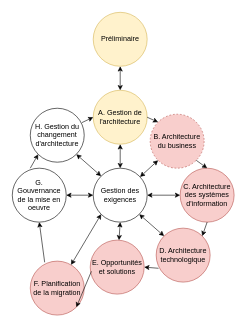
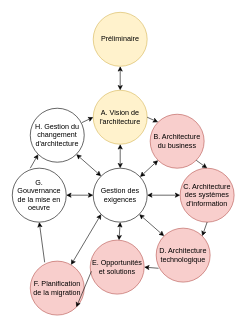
  <mxCell id="0" />
  <mxCell id="1" parent="0" />
  <mxCell id="2" value="Préliminaire" style="ellipse;whiteSpace=wrap;html=1;aspect=fixed;fillColor=#fff2cc;strokeColor=#d6b656;" parent="1" vertex="1"><mxGeometry x="155" y="20" width="90" height="90" as="geometry" /></mxCell>
- <mxCell id="3" value="A. Gestion de l'architecture " style="ellipse;whiteSpace=wrap;html=1;aspect=fixed;fillColor=#fff2cc;strokeColor=#d6b656;" parent="1" vertex="1"><mxGeometry x="155" y="150" width="90" height="90" as="geometry" /></mxCell>
- <mxCell id="4" value="B. Architecture du business" style="ellipse;whiteSpace=wrap;html=1;aspect=fixed;fillColor=#f8cecc;strokeColor=#b85450;dashed=1;" parent="1" vertex="1"><mxGeometry x="250" y="190" width="90" height="90" as="geometry" /></mxCell>
+ <mxCell id="3" value="A. Vision de l'architecture " style="ellipse;whiteSpace=wrap;html=1;aspect=fixed;fillColor=#fff2cc;strokeColor=#d6b656;" parent="1" vertex="1"><mxGeometry x="155" y="150" width="90" height="90" as="geometry" /></mxCell>
+ <mxCell id="4" value="B. Architecture du business" style="ellipse;whiteSpace=wrap;html=1;aspect=fixed;fillColor=#f8cecc;strokeColor=#b85450;" parent="1" vertex="1"><mxGeometry x="250" y="190" width="90" height="90" as="geometry" /></mxCell>
  <mxCell id="5" value="C. Architecture des systèmes d'information" style="ellipse;whiteSpace=wrap;html=1;aspect=fixed;fillColor=#f8cecc;strokeColor=#b85450;" parent="1" vertex="1"><mxGeometry x="300" y="280" width="90" height="90" as="geometry" /></mxCell>
  <mxCell id="6" value="D. Architecture technologique" style="ellipse;whiteSpace=wrap;html=1;aspect=fixed;fillColor=#f8cecc;strokeColor=#b85450;" parent="1" vertex="1"><mxGeometry x="260" y="380" width="90" height="90" as="geometry" /></mxCell>
  <mxCell id="7" value="&lt;div&gt;E. Opportunités et solutions&lt;/div&gt;" style="ellipse;whiteSpace=wrap;html=1;aspect=fixed;fillColor=#f8cecc;strokeColor=#b85450;" parent="1" vertex="1"><mxGeometry x="150" y="400" width="90" height="90" as="geometry" /></mxCell>
  <mxCell id="8" value="&lt;div&gt;F. Planification de la migration&lt;br&gt;&lt;/div&gt;" style="ellipse;whiteSpace=wrap;html=1;aspect=fixed;fillColor=#f8cecc;strokeColor=#b85450;" parent="1" vertex="1"><mxGeometry x="50" y="435" width="90" height="90" as="geometry" /></mxCell>
  <mxCell id="9" value="&lt;div&gt;G. Gouvernance de la mise en oeuvre&lt;br&gt;&lt;/div&gt;" style="ellipse;whiteSpace=wrap;html=1;aspect=fixed;" parent="1" vertex="1"><mxGeometry x="20" y="280" width="90" height="90" as="geometry" /></mxCell>
  <mxCell id="10" value="&lt;div&gt;H. Gestion du changement d'architecture&lt;br&gt;&lt;/div&gt;" style="ellipse;whiteSpace=wrap;html=1;aspect=fixed;" parent="1" vertex="1"><mxGeometry x="50" y="180" width="90" height="90" as="geometry" /></mxCell>
  <mxCell id="11" value="Gestion des exigences" style="ellipse;whiteSpace=wrap;html=1;aspect=fixed;" parent="1" vertex="1"><mxGeometry x="155" y="280" width="90" height="90" as="geometry" /></mxCell>
  <mxCell id="12" value="" style="endArrow=classic;startArrow=classic;html=1;rounded=0;entryX=0;entryY=1;entryDx=0;entryDy=0;" parent="1" source="11" target="4" edge="1"><mxGeometry width="50" height="50" relative="1" as="geometry"><mxPoint x="210" y="370" as="sourcePoint" /><mxPoint x="260" y="320" as="targetPoint" /></mxGeometry></mxCell>
  <mxCell id="13" value="" style="endArrow=classic;startArrow=classic;html=1;rounded=0;entryX=0;entryY=0.5;entryDx=0;entryDy=0;exitX=1;exitY=0.5;exitDx=0;exitDy=0;" parent="1" source="11" target="5" edge="1"><mxGeometry width="50" height="50" relative="1" as="geometry"><mxPoint x="245.233" y="307.007" as="sourcePoint" /><mxPoint x="283.18" y="276.82" as="targetPoint" /></mxGeometry></mxCell>
  <mxCell id="14" value="" style="endArrow=classic;startArrow=classic;html=1;rounded=0;entryX=0;entryY=0;entryDx=0;entryDy=0;exitX=1;exitY=1;exitDx=0;exitDy=0;" parent="1" source="11" target="6" edge="1"><mxGeometry width="50" height="50" relative="1" as="geometry"><mxPoint x="245.233" y="307.007" as="sourcePoint" /><mxPoint x="283.18" y="276.82" as="targetPoint" /></mxGeometry></mxCell>
  <mxCell id="15" value="" style="endArrow=classic;startArrow=classic;html=1;rounded=0;exitX=0.5;exitY=1;exitDx=0;exitDy=0;" parent="1" source="11" target="7" edge="1"><mxGeometry width="50" height="50" relative="1" as="geometry"><mxPoint x="210" y="370" as="sourcePoint" /><mxPoint x="260" y="320" as="targetPoint" /></mxGeometry></mxCell>
  <mxCell id="16" value="" style="endArrow=classic;startArrow=classic;html=1;rounded=0;entryX=0;entryY=1;entryDx=0;entryDy=0;" parent="1" source="8" target="11" edge="1"><mxGeometry width="50" height="50" relative="1" as="geometry"><mxPoint x="210" y="370" as="sourcePoint" /><mxPoint x="260" y="320" as="targetPoint" /></mxGeometry></mxCell>
  <mxCell id="17" value="" style="endArrow=classic;startArrow=classic;html=1;rounded=0;entryX=0;entryY=0.5;entryDx=0;entryDy=0;exitX=1;exitY=0.5;exitDx=0;exitDy=0;" parent="1" source="9" target="11" edge="1"><mxGeometry width="50" height="50" relative="1" as="geometry"><mxPoint x="210" y="370" as="sourcePoint" /><mxPoint x="260" y="320" as="targetPoint" /></mxGeometry></mxCell>
  <mxCell id="18" value="" style="endArrow=classic;startArrow=classic;html=1;rounded=0;entryX=0.5;entryY=1;entryDx=0;entryDy=0;" parent="1" target="3" edge="1"><mxGeometry width="50" height="50" relative="1" as="geometry"><mxPoint x="200" y="280" as="sourcePoint" /><mxPoint x="260" y="320" as="targetPoint" /></mxGeometry></mxCell>
  <mxCell id="19" value="" style="endArrow=classic;startArrow=classic;html=1;rounded=0;entryX=1;entryY=1;entryDx=0;entryDy=0;exitX=0;exitY=0;exitDx=0;exitDy=0;" parent="1" source="11" target="10" edge="1"><mxGeometry width="50" height="50" relative="1" as="geometry"><mxPoint x="210" y="370" as="sourcePoint" /><mxPoint x="260" y="320" as="targetPoint" /></mxGeometry></mxCell>
  <mxCell id="20" value="" style="endArrow=classic;startArrow=classic;html=1;rounded=0;entryX=0.5;entryY=1;entryDx=0;entryDy=0;exitX=0.5;exitY=0;exitDx=0;exitDy=0;" parent="1" source="3" target="2" edge="1"><mxGeometry width="50" height="50" relative="1" as="geometry"><mxPoint x="210" y="400" as="sourcePoint" /><mxPoint x="260" y="350" as="targetPoint" /></mxGeometry></mxCell>
  <mxCell id="21" value="" style="endArrow=classic;html=1;rounded=0;entryX=0;entryY=0;entryDx=0;entryDy=0;exitX=1;exitY=0.5;exitDx=0;exitDy=0;" parent="1" source="3" target="4" edge="1"><mxGeometry width="50" height="50" relative="1" as="geometry"><mxPoint x="210" y="400" as="sourcePoint" /><mxPoint x="260" y="350" as="targetPoint" /></mxGeometry></mxCell>
  <mxCell id="22" value="" style="endArrow=classic;html=1;rounded=0;entryX=0.5;entryY=0;entryDx=0;entryDy=0;exitX=1;exitY=1;exitDx=0;exitDy=0;" parent="1" source="4" target="5" edge="1"><mxGeometry width="50" height="50" relative="1" as="geometry"><mxPoint x="255" y="205" as="sourcePoint" /><mxPoint x="283.18" y="213.18" as="targetPoint" /></mxGeometry></mxCell>
  <mxCell id="23" value="" style="endArrow=classic;html=1;rounded=0;entryX=1;entryY=0;entryDx=0;entryDy=0;exitX=0.5;exitY=1;exitDx=0;exitDy=0;" parent="1" source="5" target="6" edge="1"><mxGeometry width="50" height="50" relative="1" as="geometry"><mxPoint x="210" y="400" as="sourcePoint" /><mxPoint x="260" y="350" as="targetPoint" /></mxGeometry></mxCell>
  <mxCell id="24" value="" style="endArrow=classic;html=1;rounded=0;entryX=1;entryY=0.5;entryDx=0;entryDy=0;exitX=0.044;exitY=0.744;exitDx=0;exitDy=0;exitPerimeter=0;" parent="1" source="6" target="7" edge="1"><mxGeometry width="50" height="50" relative="1" as="geometry"><mxPoint x="210" y="400" as="sourcePoint" /><mxPoint x="260" y="350" as="targetPoint" /></mxGeometry></mxCell>
  <mxCell id="25" value="" style="endArrow=classic;html=1;rounded=0;entryX=1;entryY=1;entryDx=0;entryDy=0;exitX=0.022;exitY=0.578;exitDx=0;exitDy=0;exitPerimeter=0;" parent="1" source="7" target="8" edge="1"><mxGeometry width="50" height="50" relative="1" as="geometry"><mxPoint x="150" y="470" as="sourcePoint" /><mxPoint x="260" y="350" as="targetPoint" /></mxGeometry></mxCell>
  <mxCell id="26" value="" style="endArrow=classic;html=1;rounded=0;entryX=0.5;entryY=1;entryDx=0;entryDy=0;exitX=0.267;exitY=0.022;exitDx=0;exitDy=0;exitPerimeter=0;" parent="1" source="8" target="9" edge="1"><mxGeometry width="50" height="50" relative="1" as="geometry"><mxPoint x="210" y="400" as="sourcePoint" /><mxPoint x="260" y="350" as="targetPoint" /></mxGeometry></mxCell>
  <mxCell id="27" value="" style="endArrow=classic;html=1;rounded=0;entryX=0;entryY=1;entryDx=0;entryDy=0;" parent="1" target="10" edge="1"><mxGeometry width="50" height="50" relative="1" as="geometry"><mxPoint x="50" y="280" as="sourcePoint" /><mxPoint x="260" y="350" as="targetPoint" /></mxGeometry></mxCell>
  <mxCell id="28" value="" style="endArrow=classic;html=1;rounded=0;entryX=0;entryY=0.5;entryDx=0;entryDy=0;exitX=0.956;exitY=0.267;exitDx=0;exitDy=0;exitPerimeter=0;" parent="1" source="10" target="3" edge="1"><mxGeometry width="50" height="50" relative="1" as="geometry"><mxPoint x="130" y="200" as="sourcePoint" /><mxPoint x="260" y="350" as="targetPoint" /></mxGeometry></mxCell>
